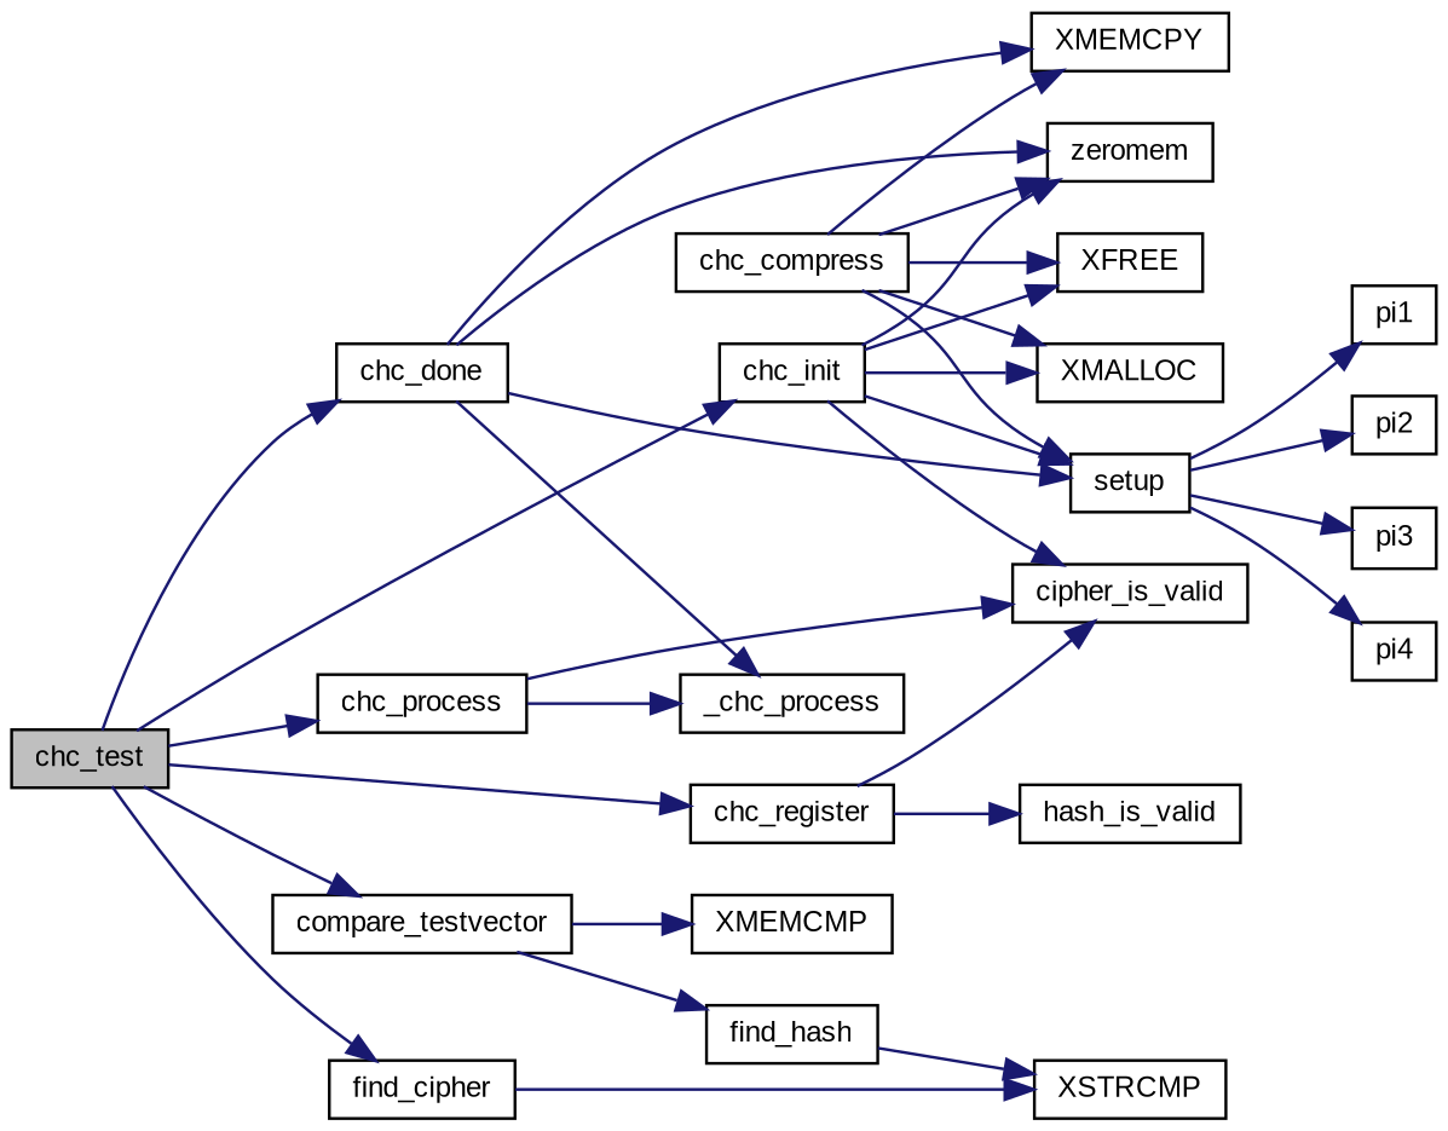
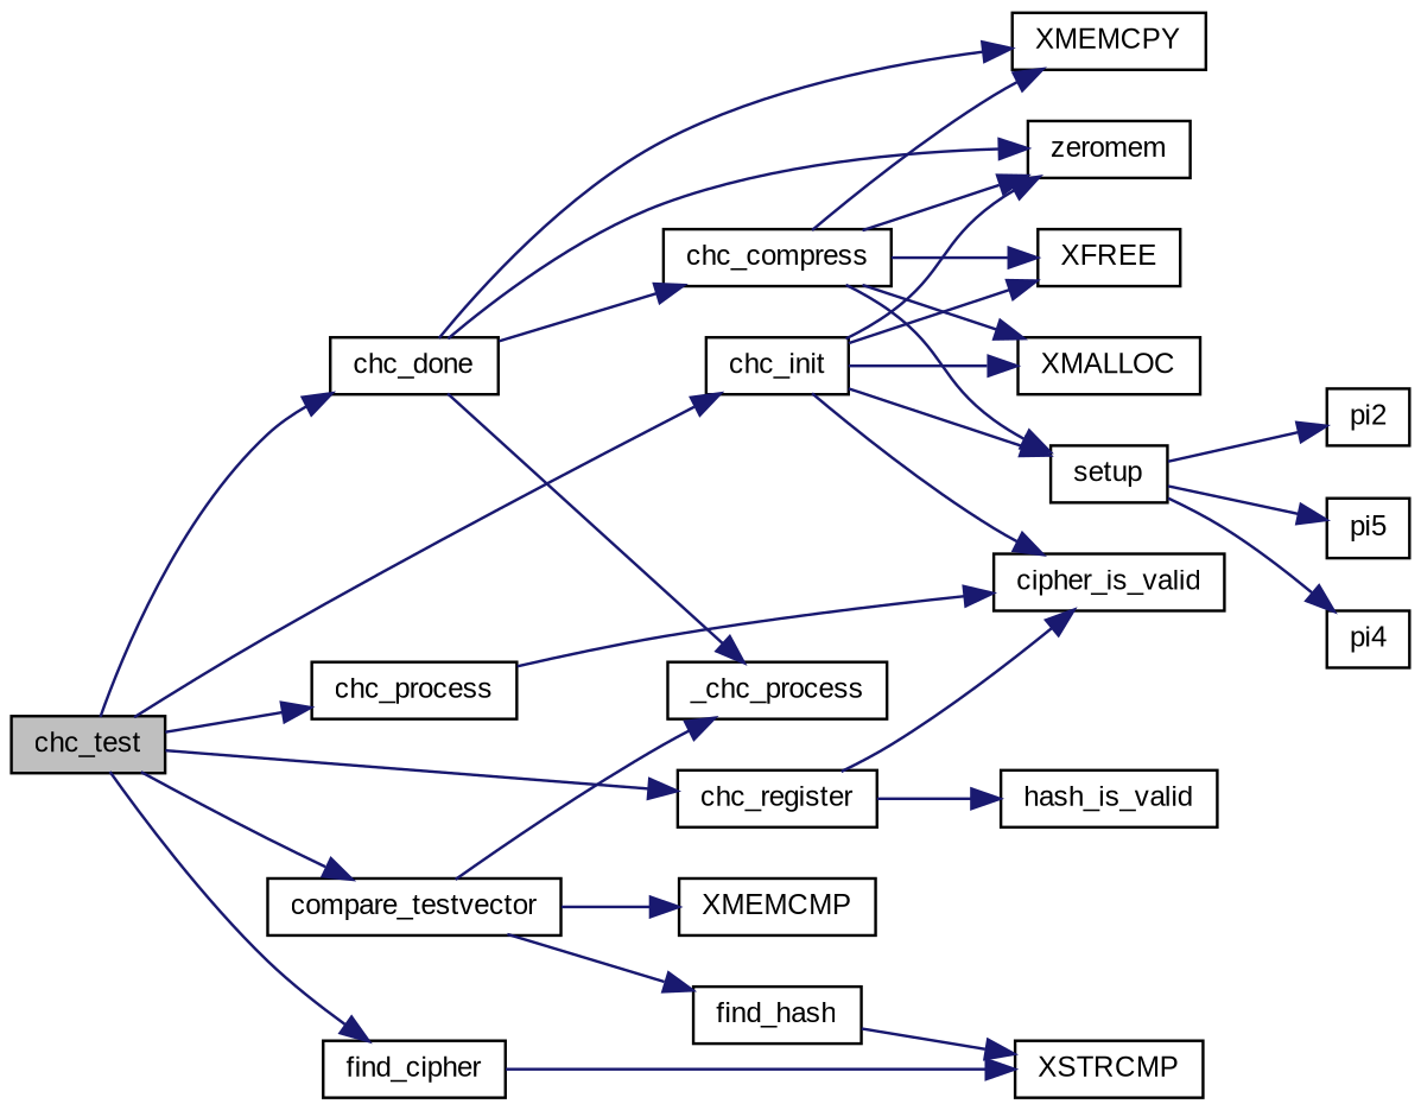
  digraph {
    fontname="Liberation Sans"
    rankdir=LR
    node [color=black fillcolor=white fontname="Liberation Sans" fontsize=10 shape=record style=filled]
    edge [color=midnightblue fontname="Liberation Sans" fontsize=10 labelfontname=Helvetica labelfontsize=10 style=solid]
    n1 [fillcolor=grey75 fontcolor=black height=0.2 label=chc_test width=0.4]
    n2 [height=0.2 label=chc_done width=0.4]
    n3 [height=0.2 label=chc_init width=0.4]
    n4 [height=0.2 label=chc_process width=0.4]
    n5 [height=0.2 label=chc_register width=0.4]
    n6 [height=0.2 label=compare_testvector width=0.4]
    n7 [height=0.2 label=find_cipher width=0.4]
    n8 [height=0.2 label=chc_compress width=0.4]
    n9 [height=0.2 label=XMEMCPY width=0.4]
    n10 [height=0.2 label=zeromem width=0.4]
    n11 [height=0.2 label=_chc_process width=0.4]
    n12 [height=0.2 label=cipher_is_valid width=0.4]
    n13 [height=0.2 label=setup width=0.4]
    n14 [height=0.2 label=XFREE width=0.4]
    n15 [height=0.2 label=XMALLOC width=0.4]
    n16 [height=0.2 label=hash_is_valid width=0.4]
    n17 [height=0.2 label=find_hash width=0.4]
    n18 [height=0.2 label=XMEMCMP width=0.4]
    n19 [height=0.2 label=XSTRCMP width=0.4]
-   n20 [height=0.2 label=pi1 width=0.4]
    n21 [height=0.2 label=pi2 width=0.4]
-   n22 [height=0.2 label=pi3 width=0.4]
+   n22 [height=0.2 label=pi5 width=0.4]
    n23 [height=0.2 label=pi4 width=0.4]
    n1 -> n2
    n1 -> n3
    n1 -> n4
    n1 -> n5
    n1 -> n6
    n1 -> n7
-   n2 -> n13
+   n2 -> n8
    n2 -> n9
    n2 -> n10
    n2 -> n11
    n3 -> n10
    n3 -> n12
    n3 -> n13
    n3 -> n14
    n3 -> n15
-   n4 -> n11
+   n6 -> n11
    n4 -> n12
    n5 -> n12
    n5 -> n16
    n6 -> n17
    n6 -> n18
    n7 -> n19
    n8 -> n9
    n8 -> n10
    n8 -> n13
    n8 -> n14
    n8 -> n15
-   n13 -> n20
    n13 -> n21
    n13 -> n22
    n13 -> n23
    n17 -> n19
  }
